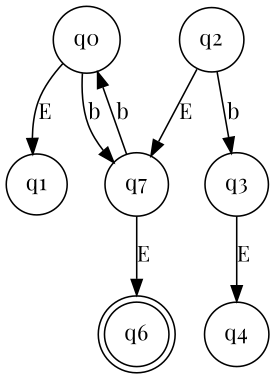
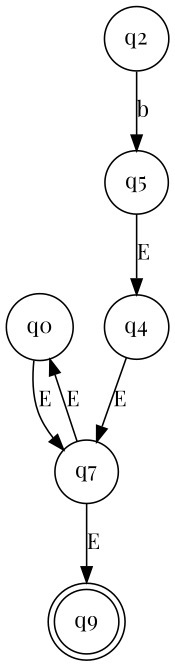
  digraph {
    fontname="Playfair Display"
    node [fontname="Playfair Display" shape=circle]
    edge [fontname="Playfair Display"]
    q0
-   q1
    n3 [label=q7]
-   q6 [shape=doublecircle]
+   q6 [shape=doublecircle label=q9]
    q2
-   q3
+   q3 [label=q5]
    q4
-   q0 -> q1 [label=E]
-   q0 -> n3 [label=b]
-   n3 -> q0 [label=b]
+   q0 -> n3 [label=E]
+   n3 -> q0 [label=E]
    n3 -> q6 [label=E]
    q2 -> q3 [label=b]
    q3 -> q4 [label=E]
-   q2 -> n3 [label=E]
+   q4 -> n3 [label=E]
  }
